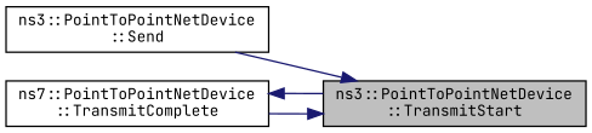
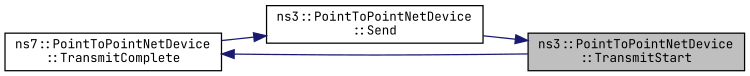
  digraph {
    fontname="JetBrains Mono"
    rankdir=RL
    node [color=black fillcolor=white fontname="JetBrains Mono" fontsize=10 shape=record style=filled]
    edge [color=midnightblue dir=back fontname="JetBrains Mono" fontsize=10 labelfontname=Helvetica labelfontsize=10 style=solid]
    n1 [fillcolor=grey75 fontcolor=black height=0.2 label="ns3::PointToPointNetDevice\l::TransmitStart" width=0.4]
    n2 [height=0.2 label="ns3::PointToPointNetDevice\l::Send" width=0.4]
    n3 [height=0.2 label="ns7::PointToPointNetDevice\l::TransmitComplete" width=0.4]
    n1 -> n2
-   n1 -> n3
+   n2 -> n3
    n3 -> n1
  }
